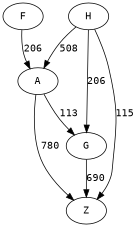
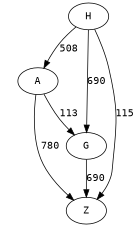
  digraph {
    fontname="DejaVu Sans Mono"
    rankdir=TB
    node [fontname="DejaVu Sans Mono"]
    edge [fontname="DejaVu Sans Mono"]
    H
    A
    G
    Z
-   F
    H -> A [label=508]
-   H -> G [label=206]
+   H -> G [label=690]
    H -> Z [label=115]
    A -> G [label=113]
    A -> Z [label=780]
    G -> Z [label=690]
-   F -> A [label=206]
  }
